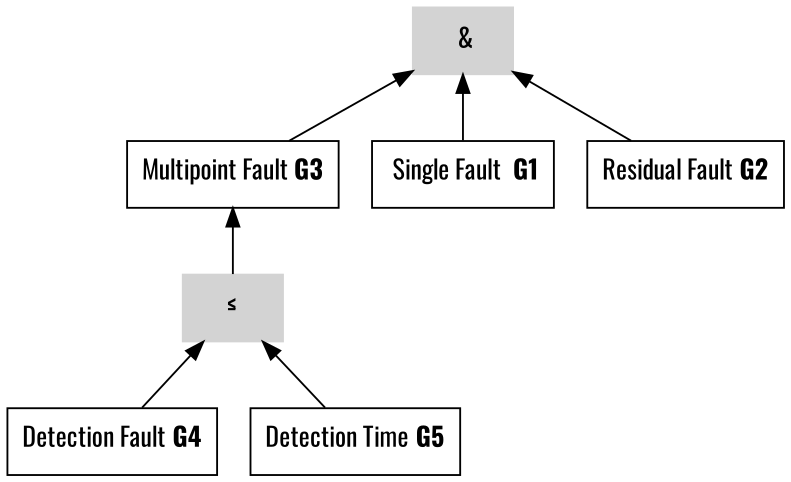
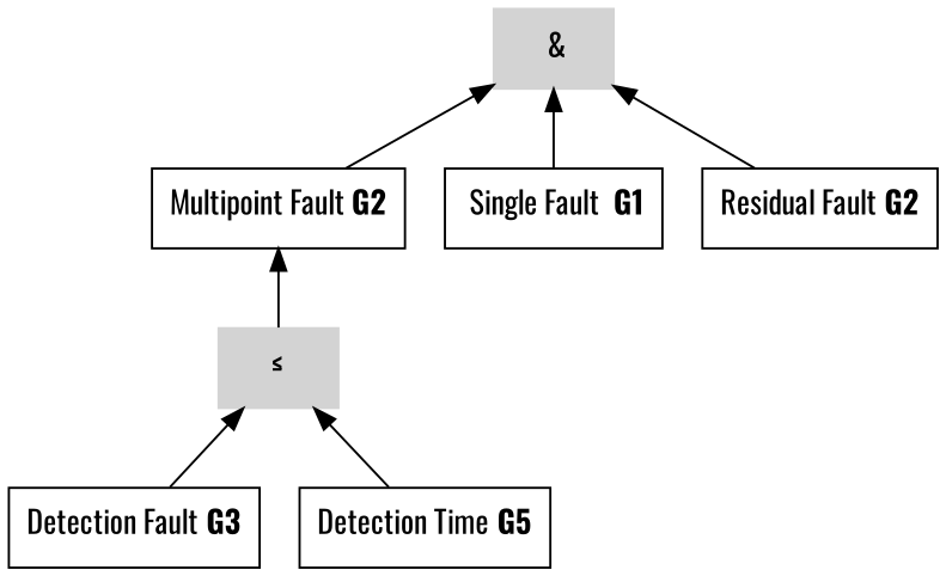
  digraph {
    fontname=Oswald
    rankdir=BT
    node [fontname=Oswald shape=box]
    edge [fontname=Oswald]
    n1 [color=lightgray label=< &amp;> style=filled]
    n2 [color=lightgray label=< &le; > style=filled]
-   n3 [label=<Multipoint Fault <b>G3</b><br/>>]
+   n3 [label=<Multipoint Fault <b>G2</b><br/>>]
    n4 [label=< Single Fault  <b>G1</b><br/>>]
    n5 [label=<Residual Fault <b>G2</b><br/>>]
-   n6 [label=<Detection Fault <b>G4</b><br/>>]
+   n6 [label=<Detection Fault <b>G3</b><br/>>]
    n7 [label=<Detection Time <b>G5</b><br/>>]
    n2 -> n3
    n3 -> n1
    n4 -> n1
    n5 -> n1
    n6 -> n2
    n7 -> n2
  }
